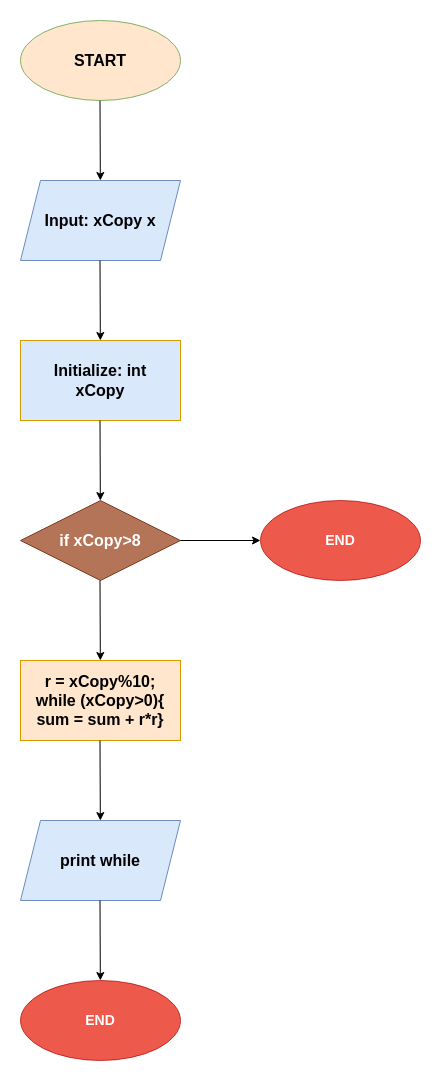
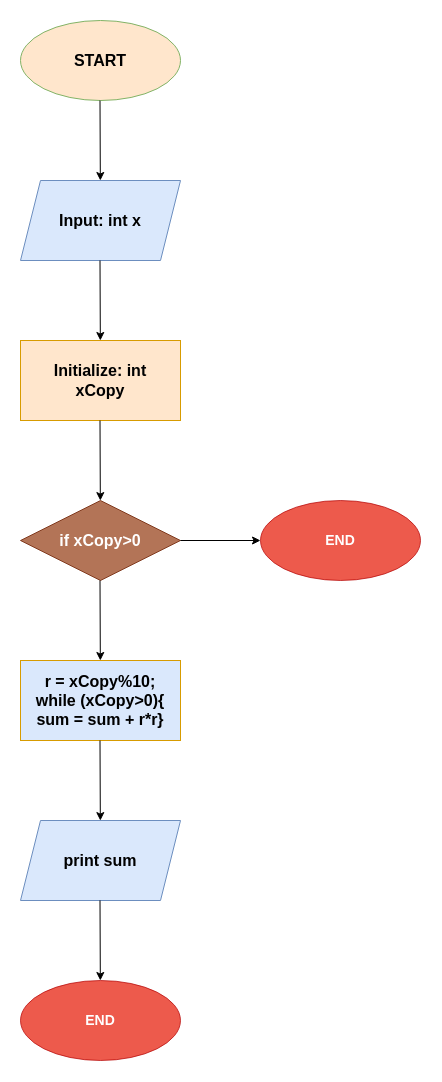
  <mxCell id="0" />
  <mxCell id="1" parent="0" />
  <mxCell id="2" value="&lt;font style=&quot;font-size: 16px;&quot;&gt;&lt;b&gt;START&lt;/b&gt;&lt;/font&gt;" style="ellipse;whiteSpace=wrap;html=1;fillColor=#ffe6cc;strokeColor=#82b366;" vertex="1" parent="1"><mxGeometry x="20" y="20" width="160" height="80" as="geometry" /></mxCell>
  <mxCell id="3" value="" style="endArrow=classic;html=1;rounded=0;fontSize=16;" edge="1" parent="1" target="4"><mxGeometry width="50" height="50" relative="1" as="geometry"><mxPoint x="99.5" y="100" as="sourcePoint" /><mxPoint x="99.5" y="180" as="targetPoint" /></mxGeometry></mxCell>
- <mxCell id="4" value="&lt;b&gt;Input: xCopy x&lt;/b&gt;" style="shape=parallelogram;perimeter=parallelogramPerimeter;whiteSpace=wrap;html=1;fixedSize=1;fontSize=16;fillColor=#dae8fc;strokeColor=#6c8ebf;" vertex="1" parent="1"><mxGeometry x="20" y="180" width="160" height="80" as="geometry" /></mxCell>
- <mxCell id="5" value="&lt;div&gt;&lt;b&gt;Initialize: int&lt;/b&gt;&lt;/div&gt;&lt;div&gt;&lt;b&gt;xCopy&lt;br&gt;&lt;/b&gt;&lt;/div&gt;" style="rounded=0;whiteSpace=wrap;html=1;fontSize=16;fillColor=#dae8fc;strokeColor=#d79b00;" vertex="1" parent="1"><mxGeometry x="20" y="340" width="160" height="80" as="geometry" /></mxCell>
+ <mxCell id="4" value="&lt;b&gt;Input: int x&lt;/b&gt;" style="shape=parallelogram;perimeter=parallelogramPerimeter;whiteSpace=wrap;html=1;fixedSize=1;fontSize=16;fillColor=#dae8fc;strokeColor=#6c8ebf;" vertex="1" parent="1"><mxGeometry x="20" y="180" width="160" height="80" as="geometry" /></mxCell>
+ <mxCell id="5" value="&lt;div&gt;&lt;b&gt;Initialize: int&lt;/b&gt;&lt;/div&gt;&lt;div&gt;&lt;b&gt;xCopy&lt;br&gt;&lt;/b&gt;&lt;/div&gt;" style="rounded=0;whiteSpace=wrap;html=1;fontSize=16;fillColor=#ffe6cc;strokeColor=#d79b00;" vertex="1" parent="1"><mxGeometry x="20" y="340" width="160" height="80" as="geometry" /></mxCell>
  <mxCell id="6" value="" style="endArrow=classic;html=1;rounded=0;fontSize=16;" edge="1" parent="1"><mxGeometry width="50" height="50" relative="1" as="geometry"><mxPoint x="99.5" y="260" as="sourcePoint" /><mxPoint x="99.833" y="340" as="targetPoint" /></mxGeometry></mxCell>
  <mxCell id="7" value="" style="endArrow=classic;html=1;rounded=0;fontSize=16;" edge="1" parent="1" target="8"><mxGeometry width="50" height="50" relative="1" as="geometry"><mxPoint x="99.5" y="420" as="sourcePoint" /><mxPoint x="99.833" y="500" as="targetPoint" /></mxGeometry></mxCell>
- <mxCell id="8" value="&lt;b&gt;if xCopy&amp;gt;8&lt;br&gt;&lt;/b&gt;" style="rhombus;whiteSpace=wrap;html=1;fontSize=16;fillColor=#a0522d;fontColor=#ffffff;strokeColor=#6D1F00;opacity=80;" vertex="1" parent="1"><mxGeometry x="20" y="500" width="160" height="80" as="geometry" /></mxCell>
+ <mxCell id="8" value="&lt;b&gt;if xCopy&amp;gt;0&lt;br&gt;&lt;/b&gt;" style="rhombus;whiteSpace=wrap;html=1;fontSize=16;fillColor=#a0522d;fontColor=#ffffff;strokeColor=#6D1F00;opacity=80;" vertex="1" parent="1"><mxGeometry x="20" y="500" width="160" height="80" as="geometry" /></mxCell>
  <mxCell id="9" value="" style="endArrow=classic;html=1;rounded=0;fontSize=16;" edge="1" parent="1"><mxGeometry width="50" height="50" relative="1" as="geometry"><mxPoint x="180" y="540" as="sourcePoint" /><mxPoint x="260" y="540" as="targetPoint" /></mxGeometry></mxCell>
  <mxCell id="10" value="&lt;font size=&quot;1&quot;&gt;&lt;b style=&quot;font-size: 14px;&quot;&gt;END&lt;/b&gt;&lt;/font&gt;" style="ellipse;whiteSpace=wrap;html=1;fillColor=#e51400;strokeColor=#B20000;fontColor=#ffffff;opacity=70;" vertex="1" parent="1"><mxGeometry x="260" y="500" width="160" height="80" as="geometry" /></mxCell>
- <mxCell id="11" value="&lt;div&gt;&lt;b&gt;r = xCopy%10;&lt;/b&gt;&lt;/div&gt;&lt;div&gt;&lt;b&gt;while (xCopy&amp;gt;0){&lt;/b&gt;&lt;/div&gt;&lt;div&gt;&lt;b&gt;sum = sum + r*r}&lt;/b&gt;&lt;br&gt;&lt;/div&gt;" style="rounded=0;whiteSpace=wrap;html=1;fontSize=16;fillColor=#ffe6cc;strokeColor=#d79b00;" vertex="1" parent="1"><mxGeometry x="20" y="660" width="160" height="80" as="geometry" /></mxCell>
+ <mxCell id="11" value="&lt;div&gt;&lt;b&gt;r = xCopy%10;&lt;/b&gt;&lt;/div&gt;&lt;div&gt;&lt;b&gt;while (xCopy&amp;gt;0){&lt;/b&gt;&lt;/div&gt;&lt;div&gt;&lt;b&gt;sum = sum + r*r}&lt;/b&gt;&lt;br&gt;&lt;/div&gt;" style="rounded=0;whiteSpace=wrap;html=1;fontSize=16;fillColor=#dae8fc;strokeColor=#d79b00;" vertex="1" parent="1"><mxGeometry x="20" y="660" width="160" height="80" as="geometry" /></mxCell>
  <mxCell id="12" value="" style="endArrow=classic;html=1;rounded=0;fontSize=16;" edge="1" parent="1"><mxGeometry width="50" height="50" relative="1" as="geometry"><mxPoint x="99.5" y="579.92" as="sourcePoint" /><mxPoint x="99.834" y="660.003" as="targetPoint" /></mxGeometry></mxCell>
- <mxCell id="13" value="&lt;b&gt;print while&lt;/b&gt;" style="shape=parallelogram;perimeter=parallelogramPerimeter;whiteSpace=wrap;html=1;fixedSize=1;fontSize=16;fillColor=#dae8fc;strokeColor=#6c8ebf;" vertex="1" parent="1"><mxGeometry x="20" y="820" width="160" height="80" as="geometry" /></mxCell>
+ <mxCell id="13" value="&lt;b&gt;print sum&lt;/b&gt;" style="shape=parallelogram;perimeter=parallelogramPerimeter;whiteSpace=wrap;html=1;fixedSize=1;fontSize=16;fillColor=#dae8fc;strokeColor=#6c8ebf;" vertex="1" parent="1"><mxGeometry x="20" y="820" width="160" height="80" as="geometry" /></mxCell>
  <mxCell id="14" value="" style="endArrow=classic;html=1;rounded=0;fontSize=16;" edge="1" parent="1"><mxGeometry width="50" height="50" relative="1" as="geometry"><mxPoint x="99.5" y="740" as="sourcePoint" /><mxPoint x="99.834" y="820.083" as="targetPoint" /></mxGeometry></mxCell>
  <mxCell id="15" value="&lt;font size=&quot;1&quot;&gt;&lt;b style=&quot;font-size: 14px;&quot;&gt;END&lt;/b&gt;&lt;/font&gt;" style="ellipse;whiteSpace=wrap;html=1;fillColor=#e51400;strokeColor=#B20000;fontColor=#ffffff;opacity=70;" vertex="1" parent="1"><mxGeometry x="20" y="980" width="160" height="80" as="geometry" /></mxCell>
  <mxCell id="16" value="" style="endArrow=classic;html=1;rounded=0;fontSize=16;" edge="1" parent="1"><mxGeometry width="50" height="50" relative="1" as="geometry"><mxPoint x="99.5" y="899.92" as="sourcePoint" /><mxPoint x="99.834" y="980.003" as="targetPoint" /></mxGeometry></mxCell>
